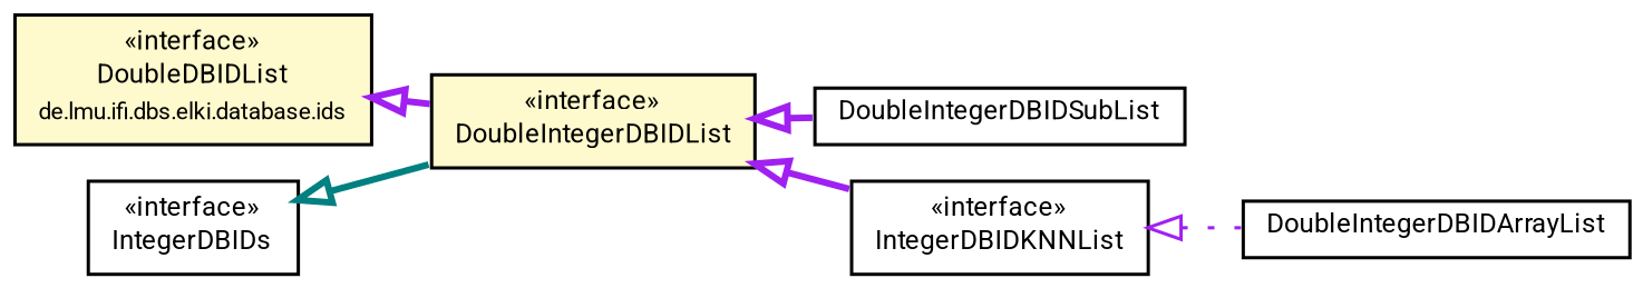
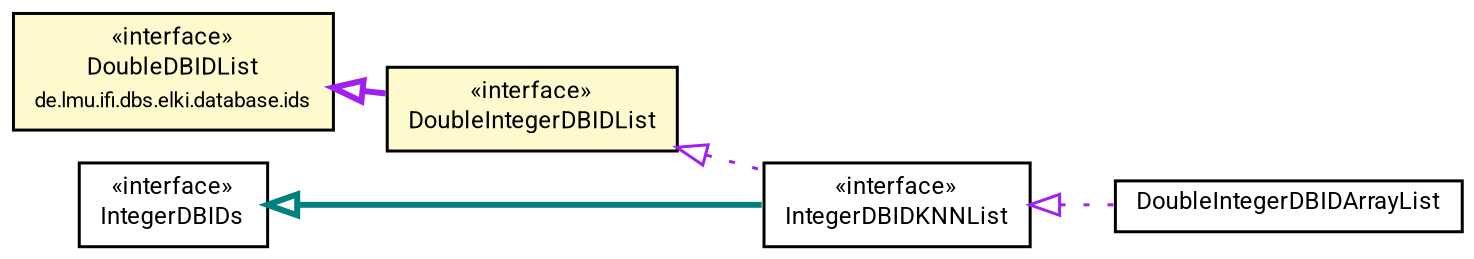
  digraph {
    nodesep=0.15
    rankdir=LR
    ranksep=0.25
    node [fontcolor=black fontname=Roboto fontsize=8 margin=0 shape=plaintext]
    edge [arrowtail=empty color=purple dir=back fontname=Roboto fontsize=7 labelfontname=Roboto labelfontsize=7 style=bold weight=9]
    n1 [height=0 label=<<table title="de.lmu.ifi.dbs.elki.database.ids.DoubleDBIDList" border="0" cellborder="1" cellspacing="0" cellpadding="2" bgcolor="LemonChiffon" href="../DoubleDBIDList.html" target="_parent"> 		<tr><td><table border="0" cellspacing="0" cellpadding="1"> 		<tr><td align="center" balign="center"> &#171;interface&#187; </td></tr> 		<tr><td align="center" balign="center"> <font face="Roboto">DoubleDBIDList</font> </td></tr> 		<tr><td align="center" balign="center"> <font face="Roboto" point-size="7.0">de.lmu.ifi.dbs.elki.database.ids</font> </td></tr> 		</table></td></tr> 		</table>> width=0]
    n2 [height=0 label=<<table title="de.lmu.ifi.dbs.elki.database.ids.integer.DoubleIntegerDBIDList" border="0" cellborder="1" cellspacing="0" cellpadding="2" bgcolor="lemonChiffon" href="DoubleIntegerDBIDList.html" target="_parent"> 		<tr><td><table border="0" cellspacing="0" cellpadding="1"> 		<tr><td align="center" balign="center"> &#171;interface&#187; </td></tr> 		<tr><td align="center" balign="center"> <font face="Roboto">DoubleIntegerDBIDList</font> </td></tr> 		</table></td></tr> 		</table>> width=0]
    n3 [height=0 label=<<table title="de.lmu.ifi.dbs.elki.database.ids.integer.IntegerDBIDKNNList" border="0" cellborder="1" cellspacing="0" cellpadding="2" href="IntegerDBIDKNNList.html" target="_parent"> 		<tr><td><table border="0" cellspacing="0" cellpadding="1"> 		<tr><td align="center" balign="center"> &#171;interface&#187; </td></tr> 		<tr><td align="center" balign="center"> <font face="Roboto">IntegerDBIDKNNList</font> </td></tr> 		</table></td></tr> 		</table>> width=0]
-   n4 [height=0 label=<<table title="de.lmu.ifi.dbs.elki.database.ids.integer.DoubleIntegerDBIDSubList" border="0" cellborder="1" cellspacing="0" cellpadding="2" href="DoubleIntegerDBIDSubList.html" target="_parent"> 		<tr><td><table border="0" cellspacing="0" cellpadding="1"> 		<tr><td align="center" balign="center"> <font face="Roboto">DoubleIntegerDBIDSubList</font> </td></tr> 		</table></td></tr> 		</table>> width=0]
    n5 [height=0 label=<<table title="de.lmu.ifi.dbs.elki.database.ids.integer.DoubleIntegerDBIDArrayList" border="0" cellborder="1" cellspacing="0" cellpadding="2" href="DoubleIntegerDBIDArrayList.html" target="_parent"> 		<tr><td><table border="0" cellspacing="0" cellpadding="1"> 		<tr><td align="center" balign="center"> <font face="Roboto">DoubleIntegerDBIDArrayList</font> </td></tr> 		</table></td></tr> 		</table>> width=0]
    n6 [height=0 label=<<table title="de.lmu.ifi.dbs.elki.database.ids.integer.IntegerDBIDs" border="0" cellborder="1" cellspacing="0" cellpadding="2" href="IntegerDBIDs.html" target="_parent"> 		<tr><td><table border="0" cellspacing="0" cellpadding="1"> 		<tr><td align="center" balign="center"> &#171;interface&#187; </td></tr> 		<tr><td align="center" balign="center"> <font face="Roboto">IntegerDBIDs</font> </td></tr> 		</table></td></tr> 		</table>> width=0]
    n1 -> n2
-   n2 -> n3
-   n2 -> n4
+   n2 -> n3 [style=dotted]
    n3 -> n5 [style=dotted]
-   n6 -> n2 [color=teal]
+   n6 -> n3 [color=teal]
  }
